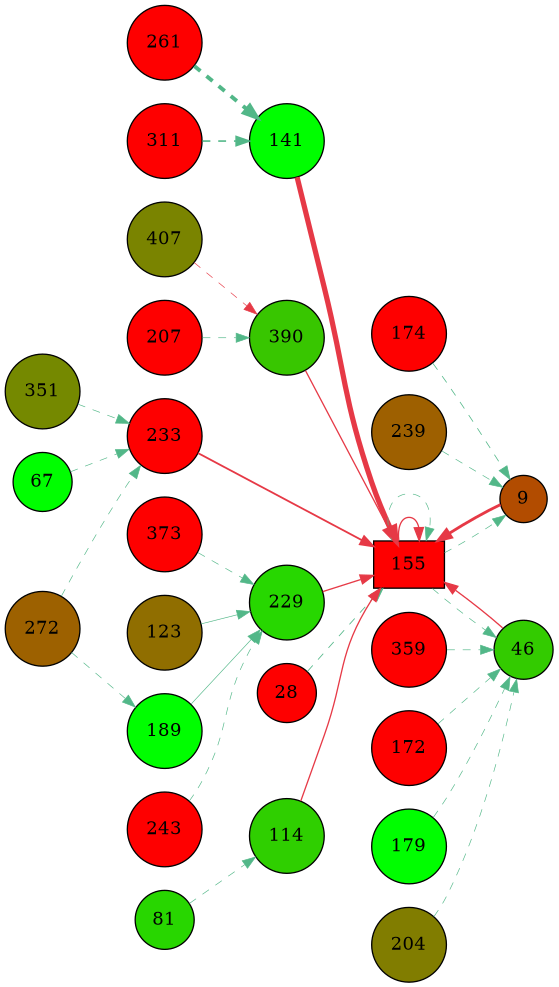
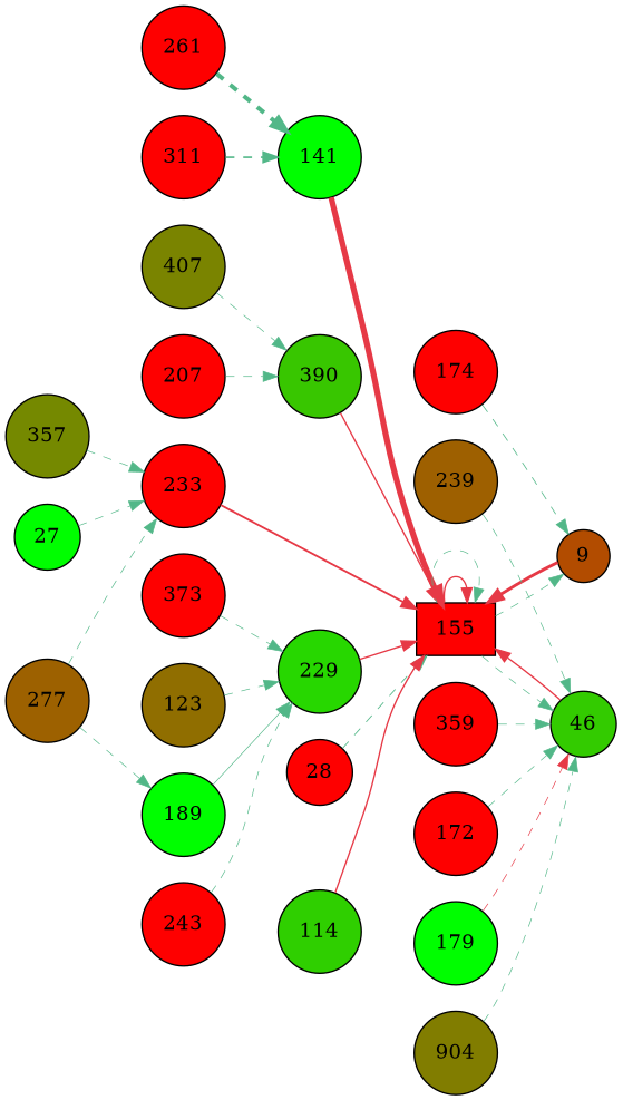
  digraph {
    rankdir=LR
    node [fillcolor="#fe0000" shape=circle style=filled]
    edge [color="#52b788" penwidth=0.50 style=dashed]
    n1 [label=261]
    n2 [fillcolor="#00fe00" label=141]
    n3 [label=155 shape=box]
    n4 [fillcolor="#38c600" label=390]
    n5 [fillcolor="#b24c00" label=9]
    n6 [fillcolor="#33cb00" label=46]
-   n7 [fillcolor="#9d6100" label=272]
+   n7 [fillcolor="#9d6100" label=277]
    n8 [label=233]
    n9 [fillcolor="#00fe00" label=189]
    n10 [fillcolor="#27d700" label=229]
    n11 [fillcolor="#7a8400" label=407]
-   n12 [fillcolor="#00fe00" label=67]
+   n12 [fillcolor="#00fe00" label=27]
    n13 [label=28]
    n14 [label=172]
    n15 [label=174]
    n16 [fillcolor="#00fe00" label=179]
    n17 [label=311]
-   n18 [fillcolor="#817d00" label=204]
+   n18 [fillcolor="#817d00" label=904]
    n19 [label=207]
-   n20 [fillcolor="#28d600" label=81]
    n21 [fillcolor="#2fcf00" label=114]
-   n22 [fillcolor="#758900" label=351]
+   n22 [fillcolor="#758900" label=357]
    n23 [label=359]
    n24 [fillcolor="#9e6000" label=239]
    n25 [label=243]
    n26 [label=373]
    n27 [fillcolor="#906e00" label=123]
    n1 -> n2 [penwidth=3.00]
    n2 -> n3 [color="#e63946" penwidth=4.00 style=""]
    n3 -> n3 [color="#e63946" penwidth=1.00 style=""]
    n3 -> n3
    n3 -> n5
    n3 -> n6
    n4 -> n3 [color="#e63946" penwidth=1.00 style=""]
    n5 -> n3 [color="#e63946" penwidth=2.17 style=""]
    n6 -> n3 [color="#e63946" penwidth=1.00 style=""]
    n7 -> n8
    n7 -> n9
    n8 -> n3 [color="#e63946" penwidth=1.38 style=""]
    n9 -> n10 [style=solid]
    n10 -> n3 [color="#e63946" penwidth=1.00 style=""]
-   n11 -> n4 [color="#e63946"]
+   n11 -> n4
    n12 -> n8
    n13 -> n3 [penwidth=0.63]
    n14 -> n6
    n15 -> n5 [penwidth=0.59]
-   n16 -> n6
+   n16 -> n6 [color="#e63946"]
    n17 -> n2 [penwidth=1.24]
    n18 -> n6
    n19 -> n4
-   n20 -> n21
    n21 -> n3 [color="#e63946" penwidth=1.00 style=""]
    n22 -> n8
    n23 -> n6
-   n24 -> n5
+   n24 -> n6
    n25 -> n10
    n26 -> n10
-   n27 -> n10 [style=solid]
+   n27 -> n10
  }
